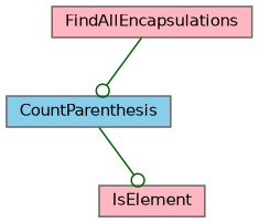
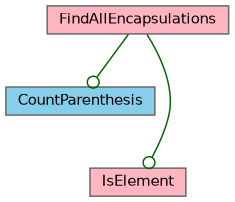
  digraph {
    rankdir=TB
    node [color=grey40 fillcolor=lightpink fontname=Helvetica fontsize=10 shape=box style=filled]
    edge [arrowhead=odot color=darkgreen fontname=Helvetica fontsize=10 labelfontname=Helvetica labelfontsize=10 style=solid]
    n1 [height=0.2 label=FindAllEncapsulations width=0.4]
    n2 [fillcolor=skyblue height=0.2 label=CountParenthesis width=0.4]
    n3 [height=0.2 label=IsElement width=0.4]
    n1 -> n2
-   n2 -> n3
+   n1 -> n3
  }
